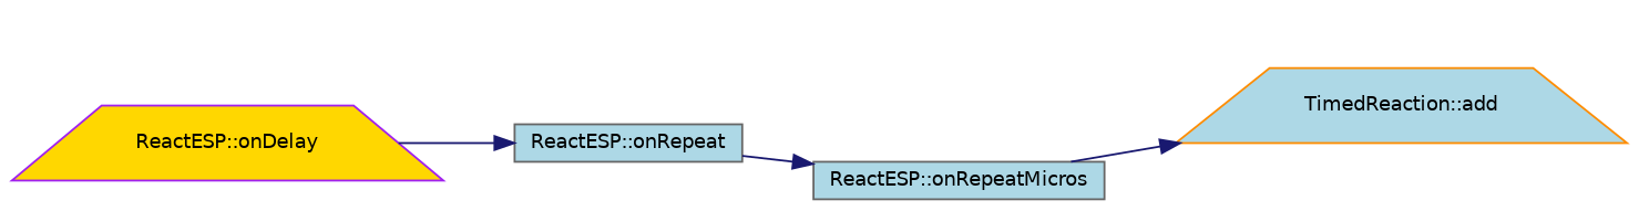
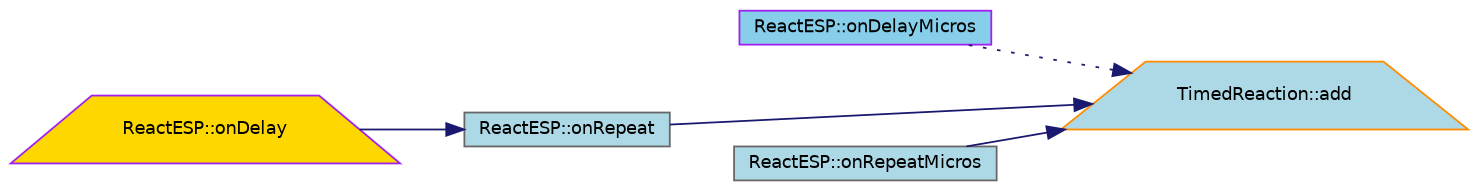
  digraph {
    rankdir=RL
    node [color=purple fillcolor=lightblue fontname=Helvetica fontsize=10 shape=box style=filled]
    edge [color=midnightblue dir=back fontname=Helvetica fontsize=10 labelfontname=Helvetica labelfontsize=10 style=solid]
    n1 [color=darkorange fontcolor=black height=0.2 label="TimedReaction::add" shape=trapezium width=0.4]
+   n2 [fillcolor=skyblue height=0.2 label="ReactESP::onDelayMicros" width=0.4]
    n3 [color=gray40 height=0.2 label="ReactESP::onRepeat" width=0.4]
    n4 [color=gray40 height=0.2 label="ReactESP::onRepeatMicros" width=0.4]
    n5 [fillcolor=gold height=0.2 label="ReactESP::onDelay" shape=trapezium width=0.4]
-   n4 -> n3
+   n1 -> n2 [style=dotted]
+   n1 -> n3
    n1 -> n4
    n3 -> n5
  }
